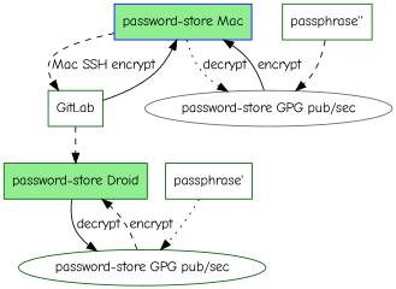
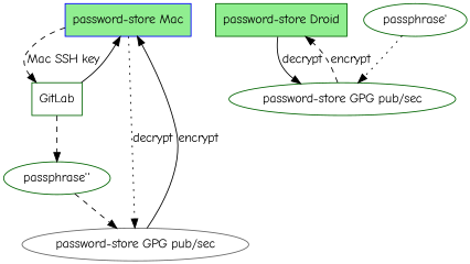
  digraph {
    fontname="Comic Neue"
    node [color=darkgreen fontname="Comic Neue" shape=oval]
    edge [fontname="Comic Neue" style=dashed]
    n1 [color=blue fillcolor=LightGreen label="password-store Mac" shape=box style=filled]
    n2 [label=GitLab shape=box style=dash]
    n3 [color=gray40 label="password-store GPG pub/sec"]
    n4 [fillcolor=LightGreen label="password-store Droid" shape=box style=filled]
    n5 [label="password-store GPG pub/sec"]
-   n6 [label="passphrase'" shape=box]
-   n7 [label="passphrase''" shape=box]
-   n1 -> n2 [label="Mac SSH encrypt"]
+   n6 [label="passphrase'"]
+   n7 [label="passphrase''"]
+   n1 -> n2 [label="Mac SSH key"]
    n1 -> n3 [label=decrypt style=dotted]
    n2 -> n1 [style=solid]
-   n2 -> n4
+   n2 -> n7
    n3 -> n1 [label=encrypt style=solid]
    n4 -> n5 [label=decrypt style=solid]
    n5 -> n4 [label=encrypt]
    n6 -> n5 [style=dotted]
    n7 -> n3
  }
